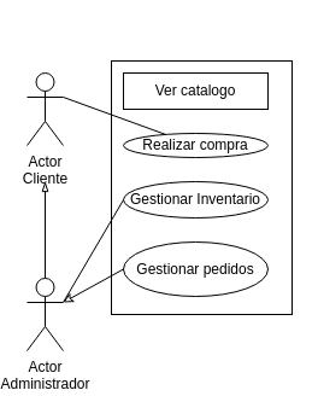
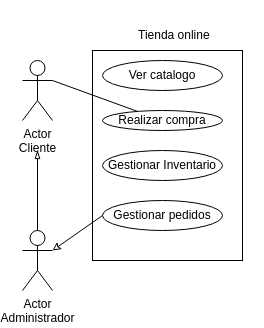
  <mxCell id="0" />
  <mxCell id="1" parent="0" />
  <mxCell id="2" value="Actor&lt;br&gt;Cliente" style="shape=umlActor;verticalLabelPosition=bottom;verticalAlign=top;html=1;outlineConnect=0;strokeColor=#000000;fillColor=none;fontColor=#000000;" vertex="1" parent="1"><mxGeometry x="20" y="60" width="30" height="60" as="geometry" /></mxCell>
  <mxCell id="3" style="edgeStyle=none;html=1;fontColor=#000000;endArrow=blockThin;endFill=0;strokeColor=#000000;" edge="1" parent="1" source="4"><mxGeometry relative="1" as="geometry"><mxPoint x="35" y="150" as="targetPoint" /></mxGeometry></mxCell>
  <mxCell id="4" value="Actor&lt;br&gt;Administrador" style="shape=umlActor;verticalLabelPosition=bottom;verticalAlign=top;html=1;outlineConnect=0;strokeColor=#000000;fillColor=none;fontColor=#000000;" vertex="1" parent="1"><mxGeometry x="20" y="230" width="30" height="60" as="geometry" /></mxCell>
  <mxCell id="5" value="" style="rounded=0;whiteSpace=wrap;html=1;strokeColor=#000000;fontColor=#000000;fillColor=none;" vertex="1" parent="1"><mxGeometry x="90" y="50" width="150" height="210" as="geometry" /></mxCell>
- <mxCell id="7" value="Ver catalogo" style="whiteSpace=wrap;html=1;strokeColor=#000000;fontColor=#000000;fillColor=none;rounded=0;" vertex="1" parent="1"><mxGeometry x="100" y="60" width="120" height="30" as="geometry" /></mxCell>
+ <mxCell id="6" value="Tienda online" style="text;strokeColor=none;fillColor=none;align=left;verticalAlign=middle;spacingLeft=4;spacingRight=4;overflow=hidden;points=[[0,0.5],[1,0.5]];portConstraint=eastwest;rotatable=0;whiteSpace=wrap;html=1;fontColor=#000000;" vertex="1" parent="1"><mxGeometry x="130" y="20" width="90" height="30" as="geometry" /></mxCell>
+ <mxCell id="7" value="Ver catalogo" style="ellipse;whiteSpace=wrap;html=1;strokeColor=#000000;fontColor=#000000;fillColor=none;" vertex="1" parent="1"><mxGeometry x="100" y="60" width="120" height="30" as="geometry" /></mxCell>
  <mxCell id="8" style="edgeStyle=none;html=1;strokeColor=#000000;fontColor=#000000;endArrow=none;endFill=0;" edge="1" parent="1" source="9"><mxGeometry relative="1" as="geometry"><mxPoint x="50" y="80" as="targetPoint" /></mxGeometry></mxCell>
  <mxCell id="9" value="Realizar compra" style="ellipse;whiteSpace=wrap;html=1;strokeColor=#000000;fontColor=#000000;fillColor=none;" vertex="1" parent="1"><mxGeometry x="100" y="110" width="120" height="20" as="geometry" /></mxCell>
- <mxCell id="10" style="edgeStyle=none;html=1;entryX=1;entryY=0.333;entryDx=0;entryDy=0;entryPerimeter=0;strokeColor=#000000;fontColor=#000000;endArrow=none;endFill=0;exitX=0;exitY=0.5;exitDx=0;exitDy=0;" edge="1" parent="1" source="11" target="4"><mxGeometry relative="1" as="geometry" /></mxCell>
  <mxCell id="11" value="Gestionar Inventario" style="ellipse;whiteSpace=wrap;html=1;strokeColor=#000000;fontColor=#000000;fillColor=none;" vertex="1" parent="1"><mxGeometry x="100" y="150" width="120" height="30" as="geometry" /></mxCell>
  <mxCell id="12" style="edgeStyle=none;html=1;entryX=1;entryY=0.333;entryDx=0;entryDy=0;entryPerimeter=0;strokeColor=#000000;fontColor=#000000;endArrow=classic;endFill=0;exitX=0;exitY=0.5;exitDx=0;exitDy=0;" edge="1" parent="1" source="13" target="4"><mxGeometry relative="1" as="geometry" /></mxCell>
- <mxCell id="13" value="Gestionar pedidos" style="ellipse;whiteSpace=wrap;html=1;strokeColor=#000000;fontColor=#000000;fillColor=none;" vertex="1" parent="1"><mxGeometry x="100" y="200" width="120" height="45" as="geometry" /></mxCell>
+ <mxCell id="13" value="Gestionar pedidos" style="ellipse;whiteSpace=wrap;html=1;strokeColor=#000000;fontColor=#000000;fillColor=none;" vertex="1" parent="1"><mxGeometry x="100" y="200" width="120" height="30" as="geometry" /></mxCell>
